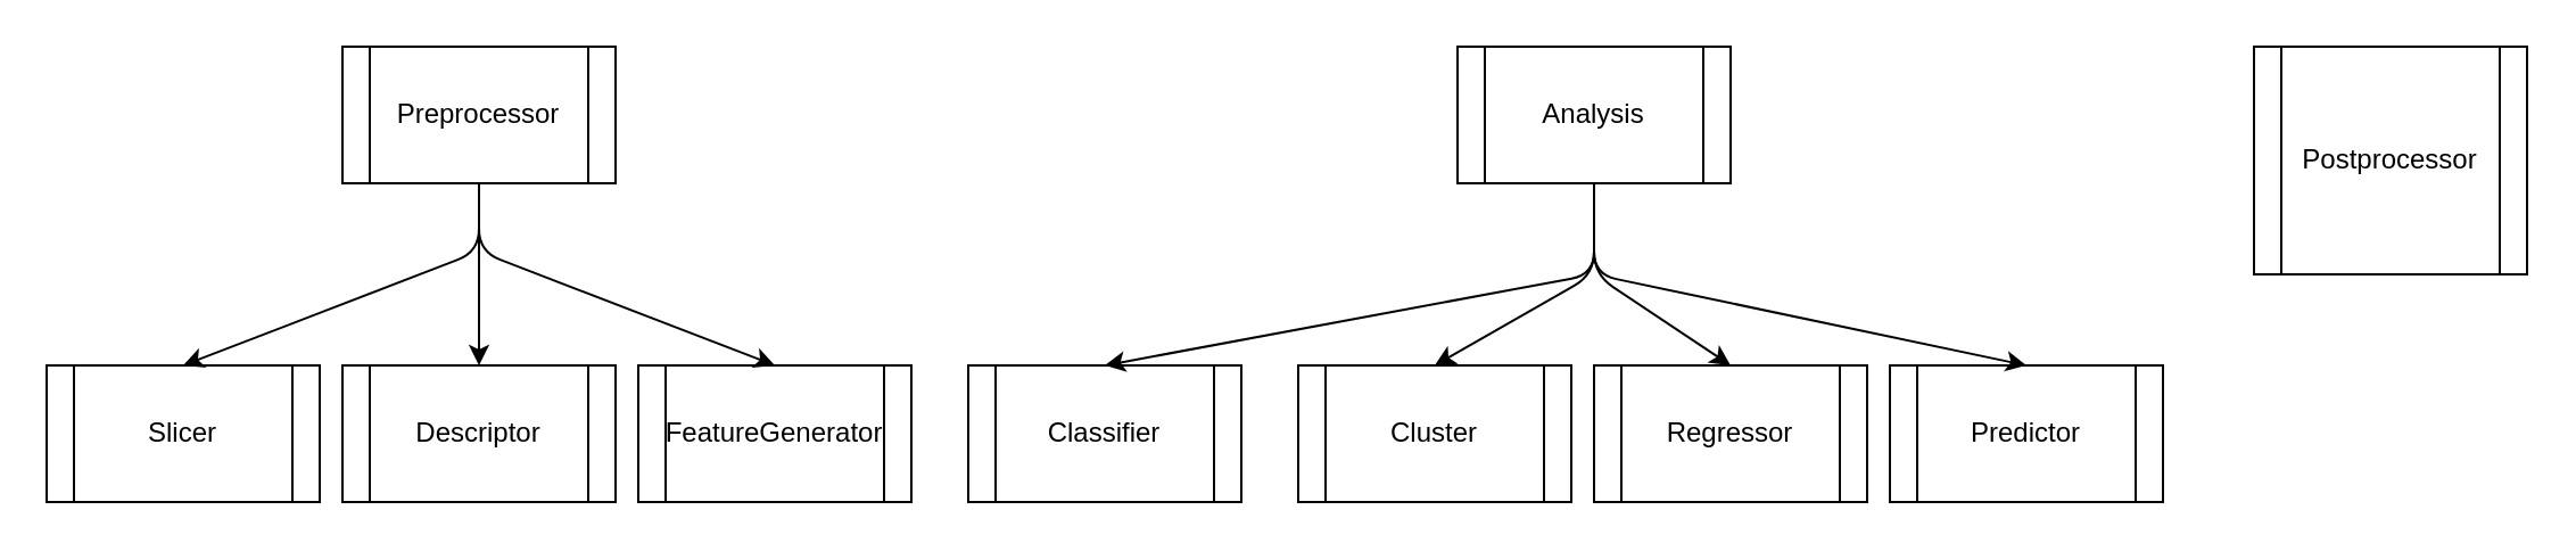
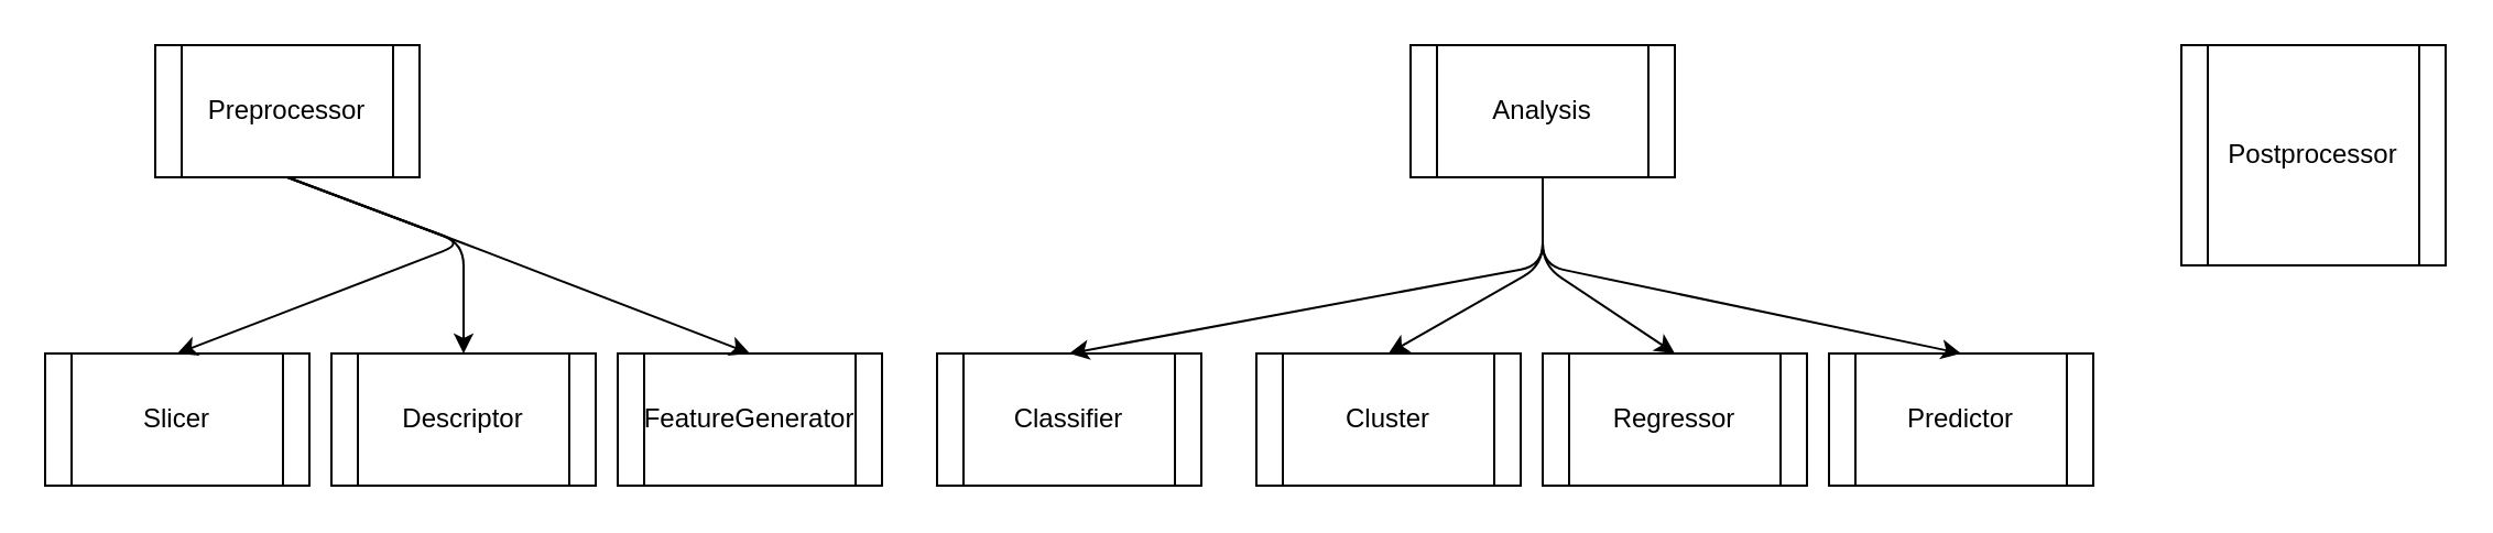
  <mxCell id="0" />
  <mxCell id="1" parent="0" />
- <mxCell id="2" value="Preprocessor" style="shape=process;whiteSpace=wrap;html=1;backgroundOutline=1;" vertex="1" parent="1"><mxGeometry x="150" y="20" width="120" height="60" as="geometry" /></mxCell>
+ <mxCell id="2" value="Preprocessor" style="shape=process;whiteSpace=wrap;html=1;backgroundOutline=1;" vertex="1" parent="1"><mxGeometry x="70" y="20" width="120" height="60" as="geometry" /></mxCell>
  <mxCell id="3" value="Analysis" style="shape=process;whiteSpace=wrap;html=1;backgroundOutline=1;" vertex="1" parent="1"><mxGeometry x="640" y="20" width="120" height="60" as="geometry" /></mxCell>
  <mxCell id="4" value="Postprocessor" style="shape=process;whiteSpace=wrap;html=1;backgroundOutline=1;" vertex="1" parent="1"><mxGeometry x="990" y="20" width="120" height="100" as="geometry" /></mxCell>
  <mxCell id="5" value="Slicer" style="shape=process;whiteSpace=wrap;html=1;backgroundOutline=1;" vertex="1" parent="1"><mxGeometry y="160" width="120" height="60" as="geometry" x="20" /></mxCell>
  <mxCell id="6" value="Descriptor" style="shape=process;whiteSpace=wrap;html=1;backgroundOutline=1;" vertex="1" parent="1"><mxGeometry x="150" y="160" width="120" height="60" as="geometry" /></mxCell>
  <mxCell id="7" value="FeatureGenerator" style="shape=process;whiteSpace=wrap;html=1;backgroundOutline=1;" vertex="1" parent="1"><mxGeometry x="280" y="160" width="120" height="60" as="geometry" /></mxCell>
  <mxCell id="8" value="Classifier" style="shape=process;whiteSpace=wrap;html=1;backgroundOutline=1;" vertex="1" parent="1"><mxGeometry x="425" y="160" width="120" height="60" as="geometry" /></mxCell>
  <mxCell id="9" value="Cluster" style="shape=process;whiteSpace=wrap;html=1;backgroundOutline=1;" vertex="1" parent="1"><mxGeometry x="570" y="160" width="120" height="60" as="geometry" /></mxCell>
  <mxCell id="10" value="Regressor" style="shape=process;whiteSpace=wrap;html=1;backgroundOutline=1;" vertex="1" parent="1"><mxGeometry x="700" y="160" width="120" height="60" as="geometry" /></mxCell>
  <mxCell id="11" value="" style="endArrow=classic;html=1;exitX=0.5;exitY=1;exitDx=0;exitDy=0;entryX=0.5;entryY=0;entryDx=0;entryDy=0;" edge="1" parent="1" source="2" target="5"><mxGeometry width="50" height="50" relative="1" as="geometry"><mxPoint x="660" y="350" as="sourcePoint" /><mxPoint x="710" y="300" as="targetPoint" /><Array as="points"><mxPoint x="210" y="110" /></Array></mxGeometry></mxCell>
  <mxCell id="12" value="" style="endArrow=classic;html=1;entryX=0.5;entryY=0;entryDx=0;entryDy=0;exitX=0.5;exitY=1;exitDx=0;exitDy=0;" edge="1" parent="1" source="2" target="6"><mxGeometry width="50" height="50" relative="1" as="geometry"><mxPoint x="160" y="80" as="sourcePoint" /><mxPoint x="90" y="170" as="targetPoint" /><Array as="points"><mxPoint x="210" y="110" /></Array></mxGeometry></mxCell>
  <mxCell id="13" value="" style="endArrow=classic;html=1;entryX=0.5;entryY=0;entryDx=0;entryDy=0;exitX=0.5;exitY=1;exitDx=0;exitDy=0;" edge="1" parent="1" source="2" target="7"><mxGeometry width="50" height="50" relative="1" as="geometry"><mxPoint x="210" y="90" as="sourcePoint" /><mxPoint x="220" y="170" as="targetPoint" /><Array as="points"><mxPoint x="210" y="110" /></Array></mxGeometry></mxCell>
  <mxCell id="14" value="" style="endArrow=classic;html=1;entryX=0.5;entryY=0;entryDx=0;entryDy=0;exitX=0.5;exitY=1;exitDx=0;exitDy=0;" edge="1" parent="1" source="3" target="9"><mxGeometry width="50" height="50" relative="1" as="geometry"><mxPoint x="604" y="80" as="sourcePoint" /><mxPoint x="604" y="160" as="targetPoint" /><Array as="points"><mxPoint x="700" y="120" /></Array></mxGeometry></mxCell>
  <mxCell id="15" value="" style="endArrow=classic;html=1;entryX=0.5;entryY=0;entryDx=0;entryDy=0;exitX=0.5;exitY=1;exitDx=0;exitDy=0;" edge="1" parent="1" source="3" target="8"><mxGeometry width="50" height="50" relative="1" as="geometry"><mxPoint x="630" y="80" as="sourcePoint" /><mxPoint x="500" y="140" as="targetPoint" /><Array as="points"><mxPoint x="700" y="120" /></Array></mxGeometry></mxCell>
  <mxCell id="16" value="" style="endArrow=classic;html=1;entryX=0.5;entryY=0;entryDx=0;entryDy=0;exitX=0.5;exitY=1;exitDx=0;exitDy=0;" edge="1" parent="1" source="3" target="10"><mxGeometry width="50" height="50" relative="1" as="geometry"><mxPoint x="640" y="80" as="sourcePoint" /><mxPoint x="770" y="160" as="targetPoint" /><Array as="points"><mxPoint x="700" y="120" /></Array></mxGeometry></mxCell>
  <mxCell id="17" value="Predictor" style="shape=process;whiteSpace=wrap;html=1;backgroundOutline=1;" vertex="1" parent="1"><mxGeometry x="830" y="160" width="120" height="60" as="geometry" /></mxCell>
  <mxCell id="18" value="" style="endArrow=classic;html=1;entryX=0.5;entryY=0;entryDx=0;entryDy=0;exitX=0.5;exitY=1;exitDx=0;exitDy=0;" edge="1" parent="1" source="3" target="17"><mxGeometry width="50" height="50" relative="1" as="geometry"><mxPoint x="810" y="60" as="sourcePoint" /><mxPoint x="870" y="140" as="targetPoint" /><Array as="points"><mxPoint x="700" y="120" /></Array></mxGeometry></mxCell>
